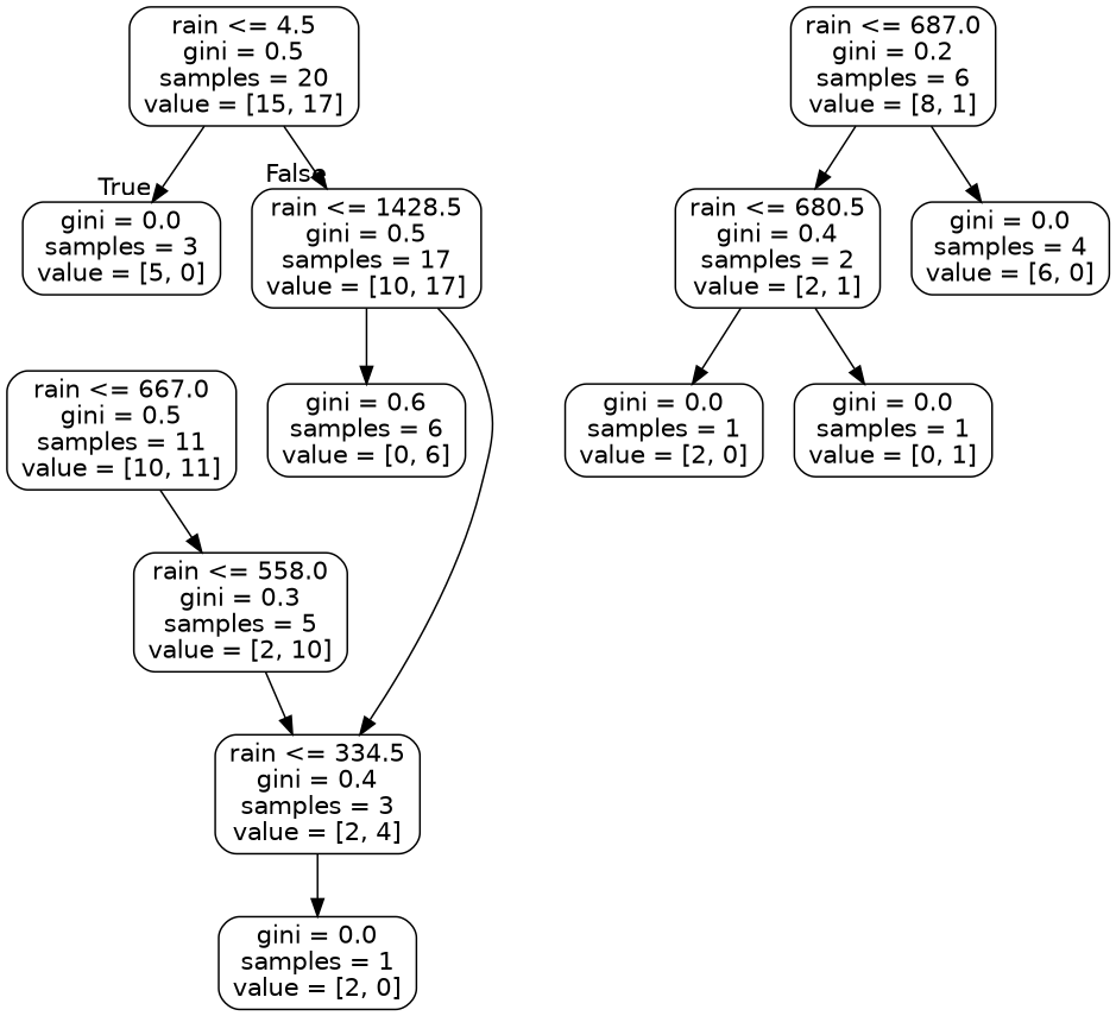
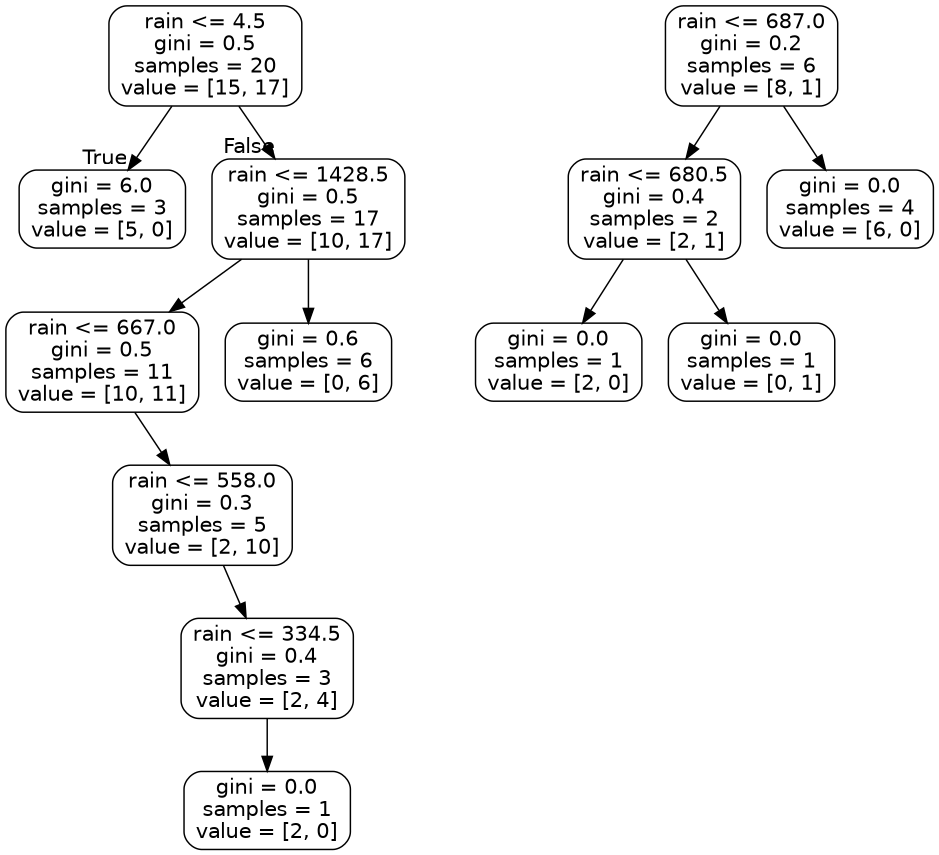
  digraph {
    node [color=black fontname=helvetica shape=box style=rounded]
    edge [fontname=helvetica]
    n1 [label="rain <= 4.5\ngini = 0.5\nsamples = 20\nvalue = [15, 17]"]
-   n2 [label="gini = 0.0\nsamples = 3\nvalue = [5, 0]"]
+   n2 [label="gini = 6.0\nsamples = 3\nvalue = [5, 0]"]
    n3 [label="rain <= 1428.5\ngini = 0.5\nsamples = 17\nvalue = [10, 17]"]
    n4 [label="rain <= 667.0\ngini = 0.5\nsamples = 11\nvalue = [10, 11]"]
    n5 [label="gini = 0.6\nsamples = 6\nvalue = [0, 6]"]
    n6 [label="rain <= 558.0\ngini = 0.3\nsamples = 5\nvalue = [2, 10]"]
    n7 [label="rain <= 334.5\ngini = 0.4\nsamples = 3\nvalue = [2, 4]"]
    n8 [label="rain <= 687.0\ngini = 0.2\nsamples = 6\nvalue = [8, 1]"]
    n9 [label="rain <= 680.5\ngini = 0.4\nsamples = 2\nvalue = [2, 1]"]
    n10 [label="gini = 0.0\nsamples = 4\nvalue = [6, 0]"]
    n11 [label="gini = 0.0\nsamples = 1\nvalue = [2, 0]"]
    n12 [label="gini = 0.0\nsamples = 1\nvalue = [2, 0]"]
    n13 [label="gini = 0.0\nsamples = 1\nvalue = [0, 1]"]
    n1 -> n2 [headlabel=True labelangle=45 labeldistance=2.5]
    n1 -> n3 [headlabel=False labelangle=-45 labeldistance=2.5]
-   n3 -> n7
+   n3 -> n4
    n3 -> n5
    n4 -> n6
    n6 -> n7
    n7 -> n11
    n8 -> n9
    n8 -> n10
    n9 -> n12
    n9 -> n13
  }
